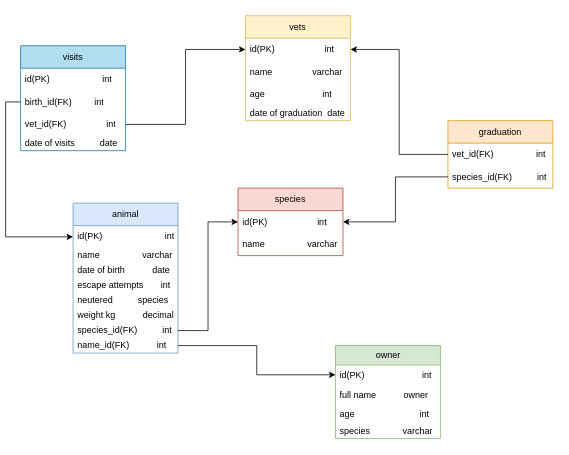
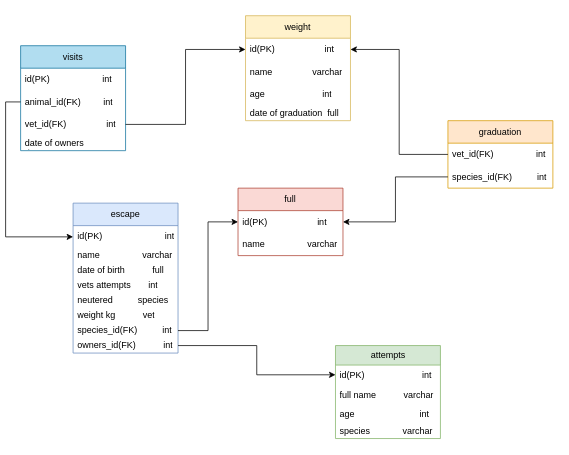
  <mxCell id="0" />
  <mxCell id="1" parent="0" />
- <mxCell id="2" value="animal" style="swimlane;fontStyle=0;childLayout=stackLayout;horizontal=1;startSize=30;horizontalStack=0;resizeParent=1;resizeParentMax=0;resizeLast=0;collapsible=1;marginBottom=0;whiteSpace=wrap;html=1;fillColor=#dae8fc;strokeColor=#6c8ebf;" vertex="1" parent="1"><mxGeometry x="90" y="270" width="140" height="200" as="geometry"><mxRectangle x="340" y="340" width="90" height="30" as="alternateBounds" /></mxGeometry></mxCell>
+ <mxCell id="2" value="escape" style="swimlane;fontStyle=0;childLayout=stackLayout;horizontal=1;startSize=30;horizontalStack=0;resizeParent=1;resizeParentMax=0;resizeLast=0;collapsible=1;marginBottom=0;whiteSpace=wrap;html=1;fillColor=#dae8fc;strokeColor=#6c8ebf;" vertex="1" parent="1"><mxGeometry x="90" y="270" width="140" height="200" as="geometry"><mxRectangle x="340" y="340" width="90" height="30" as="alternateBounds" /></mxGeometry></mxCell>
  <mxCell id="3" value="id(PK)&amp;nbsp; &amp;nbsp; &amp;nbsp; &amp;nbsp; &amp;nbsp; &amp;nbsp; &amp;nbsp; &amp;nbsp; &amp;nbsp; &amp;nbsp; &amp;nbsp; &amp;nbsp; &amp;nbsp;int" style="text;strokeColor=none;fillColor=none;align=left;verticalAlign=middle;spacingLeft=4;spacingRight=4;overflow=hidden;points=[[0,0.5],[1,0.5]];portConstraint=eastwest;rotatable=0;whiteSpace=wrap;html=1;" vertex="1" parent="2"><mxGeometry y="30" width="140" height="30" as="geometry" /></mxCell>
  <mxCell id="4" value="name&amp;nbsp; &amp;nbsp; &amp;nbsp; &amp;nbsp; &amp;nbsp; &amp;nbsp; &amp;nbsp; &amp;nbsp; &amp;nbsp;varchar" style="text;strokeColor=none;fillColor=none;align=left;verticalAlign=middle;spacingLeft=4;spacingRight=4;overflow=hidden;points=[[0,0.5],[1,0.5]];portConstraint=eastwest;rotatable=0;whiteSpace=wrap;html=1;" vertex="1" parent="2"><mxGeometry y="60" width="140" height="20" as="geometry" /></mxCell>
- <mxCell id="5" value="date of birth&amp;nbsp; &amp;nbsp; &amp;nbsp; &amp;nbsp; &amp;nbsp; &amp;nbsp;date&amp;nbsp;" style="text;strokeColor=none;fillColor=none;align=left;verticalAlign=middle;spacingLeft=4;spacingRight=4;overflow=hidden;points=[[0,0.5],[1,0.5]];portConstraint=eastwest;rotatable=0;whiteSpace=wrap;html=1;" vertex="1" parent="2"><mxGeometry y="80" width="140" height="20" as="geometry" /></mxCell>
- <mxCell id="6" value="escape attempts&amp;nbsp; &amp;nbsp; &amp;nbsp; &amp;nbsp;int" style="text;strokeColor=none;fillColor=none;align=left;verticalAlign=middle;spacingLeft=4;spacingRight=4;overflow=hidden;points=[[0,0.5],[1,0.5]];portConstraint=eastwest;rotatable=0;whiteSpace=wrap;html=1;" vertex="1" parent="2"><mxGeometry y="100" width="140" height="20" as="geometry" /></mxCell>
+ <mxCell id="5" value="date of birth&amp;nbsp; &amp;nbsp; &amp;nbsp; &amp;nbsp; &amp;nbsp; &amp;nbsp;full&amp;nbsp;" style="text;strokeColor=none;fillColor=none;align=left;verticalAlign=middle;spacingLeft=4;spacingRight=4;overflow=hidden;points=[[0,0.5],[1,0.5]];portConstraint=eastwest;rotatable=0;whiteSpace=wrap;html=1;" vertex="1" parent="2"><mxGeometry y="80" width="140" height="20" as="geometry" /></mxCell>
+ <mxCell id="6" value="vets attempts&amp;nbsp; &amp;nbsp; &amp;nbsp; &amp;nbsp;int" style="text;strokeColor=none;fillColor=none;align=left;verticalAlign=middle;spacingLeft=4;spacingRight=4;overflow=hidden;points=[[0,0.5],[1,0.5]];portConstraint=eastwest;rotatable=0;whiteSpace=wrap;html=1;" vertex="1" parent="2"><mxGeometry y="100" width="140" height="20" as="geometry" /></mxCell>
  <mxCell id="7" value="neutered&amp;nbsp; &amp;nbsp; &amp;nbsp; &amp;nbsp; &amp;nbsp; species" style="text;strokeColor=none;fillColor=none;align=left;verticalAlign=middle;spacingLeft=4;spacingRight=4;overflow=hidden;points=[[0,0.5],[1,0.5]];portConstraint=eastwest;rotatable=0;whiteSpace=wrap;html=1;" vertex="1" parent="2"><mxGeometry y="120" width="140" height="20" as="geometry" /></mxCell>
- <mxCell id="8" value="weight kg&amp;nbsp; &amp;nbsp; &amp;nbsp; &amp;nbsp; &amp;nbsp; &amp;nbsp;decimal" style="text;strokeColor=none;fillColor=none;align=left;verticalAlign=middle;spacingLeft=4;spacingRight=4;overflow=hidden;points=[[0,0.5],[1,0.5]];portConstraint=eastwest;rotatable=0;whiteSpace=wrap;html=1;" vertex="1" parent="2"><mxGeometry y="140" width="140" height="20" as="geometry" /></mxCell>
+ <mxCell id="8" value="weight kg&amp;nbsp; &amp;nbsp; &amp;nbsp; &amp;nbsp; &amp;nbsp; &amp;nbsp;vet" style="text;strokeColor=none;fillColor=none;align=left;verticalAlign=middle;spacingLeft=4;spacingRight=4;overflow=hidden;points=[[0,0.5],[1,0.5]];portConstraint=eastwest;rotatable=0;whiteSpace=wrap;html=1;" vertex="1" parent="2"><mxGeometry y="140" width="140" height="20" as="geometry" /></mxCell>
  <mxCell id="9" value="species_id(FK)&amp;nbsp; &amp;nbsp; &amp;nbsp; &amp;nbsp; &amp;nbsp; int" style="text;strokeColor=none;fillColor=none;align=left;verticalAlign=middle;spacingLeft=4;spacingRight=4;overflow=hidden;points=[[0,0.5],[1,0.5]];portConstraint=eastwest;rotatable=0;whiteSpace=wrap;html=1;" vertex="1" parent="2"><mxGeometry y="160" width="140" height="20" as="geometry" /></mxCell>
- <mxCell id="10" value="name_id(FK)&amp;nbsp; &amp;nbsp; &amp;nbsp; &amp;nbsp; &amp;nbsp; &amp;nbsp;int" style="text;strokeColor=none;fillColor=none;align=left;verticalAlign=middle;spacingLeft=4;spacingRight=4;overflow=hidden;points=[[0,0.5],[1,0.5]];portConstraint=eastwest;rotatable=0;whiteSpace=wrap;html=1;" vertex="1" parent="2"><mxGeometry y="180" width="140" height="20" as="geometry" /></mxCell>
- <mxCell id="11" value="owner" style="swimlane;fontStyle=0;childLayout=stackLayout;horizontal=1;startSize=26;fillColor=#d5e8d4;horizontalStack=0;resizeParent=1;resizeParentMax=0;resizeLast=0;collapsible=1;marginBottom=0;html=1;strokeColor=#82b366;" vertex="1" parent="1"><mxGeometry x="440" y="460" width="140" height="124" as="geometry" /></mxCell>
+ <mxCell id="10" value="owners_id(FK)&amp;nbsp; &amp;nbsp; &amp;nbsp; &amp;nbsp; &amp;nbsp; &amp;nbsp;int" style="text;strokeColor=none;fillColor=none;align=left;verticalAlign=middle;spacingLeft=4;spacingRight=4;overflow=hidden;points=[[0,0.5],[1,0.5]];portConstraint=eastwest;rotatable=0;whiteSpace=wrap;html=1;" vertex="1" parent="2"><mxGeometry y="180" width="140" height="20" as="geometry" /></mxCell>
+ <mxCell id="11" value="attempts" style="swimlane;fontStyle=0;childLayout=stackLayout;horizontal=1;startSize=26;fillColor=#d5e8d4;horizontalStack=0;resizeParent=1;resizeParentMax=0;resizeLast=0;collapsible=1;marginBottom=0;html=1;strokeColor=#82b366;" vertex="1" parent="1"><mxGeometry x="440" y="460" width="140" height="124" as="geometry" /></mxCell>
  <mxCell id="12" value="id(PK)&amp;nbsp; &amp;nbsp; &amp;nbsp; &amp;nbsp; &amp;nbsp; &amp;nbsp; &amp;nbsp; &amp;nbsp; &amp;nbsp; &amp;nbsp; &amp;nbsp; &amp;nbsp;int" style="text;strokeColor=none;fillColor=none;align=left;verticalAlign=top;spacingLeft=4;spacingRight=4;overflow=hidden;rotatable=0;points=[[0,0.5],[1,0.5]];portConstraint=eastwest;whiteSpace=wrap;html=1;" vertex="1" parent="11"><mxGeometry y="26" width="140" height="26" as="geometry" /></mxCell>
- <mxCell id="13" value="full name&amp;nbsp; &amp;nbsp; &amp;nbsp; &amp;nbsp; &amp;nbsp; &amp;nbsp;owner" style="text;strokeColor=none;fillColor=none;align=left;verticalAlign=top;spacingLeft=4;spacingRight=4;overflow=hidden;rotatable=0;points=[[0,0.5],[1,0.5]];portConstraint=eastwest;whiteSpace=wrap;html=1;" vertex="1" parent="11"><mxGeometry y="52" width="140" height="26" as="geometry" /></mxCell>
+ <mxCell id="13" value="full name&amp;nbsp; &amp;nbsp; &amp;nbsp; &amp;nbsp; &amp;nbsp; &amp;nbsp;varchar" style="text;strokeColor=none;fillColor=none;align=left;verticalAlign=top;spacingLeft=4;spacingRight=4;overflow=hidden;rotatable=0;points=[[0,0.5],[1,0.5]];portConstraint=eastwest;whiteSpace=wrap;html=1;" vertex="1" parent="11"><mxGeometry y="52" width="140" height="26" as="geometry" /></mxCell>
  <mxCell id="14" value="age&amp;nbsp; &amp;nbsp; &amp;nbsp; &amp;nbsp; &amp;nbsp; &amp;nbsp; &amp;nbsp; &amp;nbsp; &amp;nbsp; &amp;nbsp; &amp;nbsp; &amp;nbsp; &amp;nbsp; int&amp;nbsp;" style="text;strokeColor=none;fillColor=none;align=left;verticalAlign=top;spacingLeft=4;spacingRight=4;overflow=hidden;rotatable=0;points=[[0,0.5],[1,0.5]];portConstraint=eastwest;whiteSpace=wrap;html=1;" vertex="1" parent="11"><mxGeometry y="78" width="140" height="26" as="geometry" /></mxCell>
  <mxCell id="15" value="species&amp;nbsp; &amp;nbsp; &amp;nbsp; &amp;nbsp; &amp;nbsp; &amp;nbsp; &amp;nbsp;varchar" style="text;strokeColor=none;fillColor=none;align=left;verticalAlign=middle;spacingLeft=4;spacingRight=4;overflow=hidden;points=[[0,0.5],[1,0.5]];portConstraint=eastwest;rotatable=0;whiteSpace=wrap;html=1;" vertex="1" parent="11"><mxGeometry y="104" width="140" height="20" as="geometry" /></mxCell>
  <mxCell id="16" value="graduation" style="swimlane;fontStyle=0;childLayout=stackLayout;horizontal=1;startSize=30;horizontalStack=0;resizeParent=1;resizeParentMax=0;resizeLast=0;collapsible=1;marginBottom=0;whiteSpace=wrap;html=1;fillColor=#ffe6cc;strokeColor=#d79b00;" vertex="1" parent="1"><mxGeometry x="590" y="160" width="140" height="90" as="geometry" /></mxCell>
  <mxCell id="17" value="vet_id(FK)&amp;nbsp; &amp;nbsp; &amp;nbsp; &amp;nbsp; &amp;nbsp; &amp;nbsp; &amp;nbsp; &amp;nbsp; &amp;nbsp;int" style="text;strokeColor=none;fillColor=none;align=left;verticalAlign=middle;spacingLeft=4;spacingRight=4;overflow=hidden;points=[[0,0.5],[1,0.5]];portConstraint=eastwest;rotatable=0;whiteSpace=wrap;html=1;" vertex="1" parent="16"><mxGeometry y="30" width="140" height="30" as="geometry" /></mxCell>
  <mxCell id="18" value="species_id(FK)&amp;nbsp; &amp;nbsp; &amp;nbsp; &amp;nbsp; &amp;nbsp; int" style="text;strokeColor=none;fillColor=none;align=left;verticalAlign=middle;spacingLeft=4;spacingRight=4;overflow=hidden;points=[[0,0.5],[1,0.5]];portConstraint=eastwest;rotatable=0;whiteSpace=wrap;html=1;" vertex="1" parent="16"><mxGeometry y="60" width="140" height="30" as="geometry" /></mxCell>
- <mxCell id="19" value="species" style="swimlane;fontStyle=0;childLayout=stackLayout;horizontal=1;startSize=30;horizontalStack=0;resizeParent=1;resizeParentMax=0;resizeLast=0;collapsible=1;marginBottom=0;whiteSpace=wrap;html=1;fillColor=#fad9d5;strokeColor=#ae4132;" vertex="1" parent="1"><mxGeometry x="310" y="250" width="140" height="90" as="geometry" /></mxCell>
+ <mxCell id="19" value="full" style="swimlane;fontStyle=0;childLayout=stackLayout;horizontal=1;startSize=30;horizontalStack=0;resizeParent=1;resizeParentMax=0;resizeLast=0;collapsible=1;marginBottom=0;whiteSpace=wrap;html=1;fillColor=#fad9d5;strokeColor=#ae4132;" vertex="1" parent="1"><mxGeometry x="310" y="250" width="140" height="90" as="geometry" /></mxCell>
  <mxCell id="20" value="id(PK)&amp;nbsp; &amp;nbsp; &amp;nbsp; &amp;nbsp; &amp;nbsp; &amp;nbsp; &amp;nbsp; &amp;nbsp; &amp;nbsp; &amp;nbsp; int" style="text;strokeColor=none;fillColor=none;align=left;verticalAlign=middle;spacingLeft=4;spacingRight=4;overflow=hidden;points=[[0,0.5],[1,0.5]];portConstraint=eastwest;rotatable=0;whiteSpace=wrap;html=1;" vertex="1" parent="19"><mxGeometry y="30" width="140" height="30" as="geometry" /></mxCell>
  <mxCell id="21" value="name&amp;nbsp; &amp;nbsp; &amp;nbsp; &amp;nbsp; &amp;nbsp; &amp;nbsp; &amp;nbsp; &amp;nbsp; &amp;nbsp;varchar" style="text;strokeColor=none;fillColor=none;align=left;verticalAlign=middle;spacingLeft=4;spacingRight=4;overflow=hidden;points=[[0,0.5],[1,0.5]];portConstraint=eastwest;rotatable=0;whiteSpace=wrap;html=1;" vertex="1" parent="19"><mxGeometry y="60" width="140" height="30" as="geometry" /></mxCell>
- <mxCell id="22" value="vets" style="swimlane;fontStyle=0;childLayout=stackLayout;horizontal=1;startSize=30;horizontalStack=0;resizeParent=1;resizeParentMax=0;resizeLast=0;collapsible=1;marginBottom=0;whiteSpace=wrap;html=1;fillColor=#fff2cc;strokeColor=#d6b656;" vertex="1" parent="1"><mxGeometry x="320" y="20" width="140" height="140" as="geometry" /></mxCell>
+ <mxCell id="22" value="weight" style="swimlane;fontStyle=0;childLayout=stackLayout;horizontal=1;startSize=30;horizontalStack=0;resizeParent=1;resizeParentMax=0;resizeLast=0;collapsible=1;marginBottom=0;whiteSpace=wrap;html=1;fillColor=#fff2cc;strokeColor=#d6b656;" vertex="1" parent="1"><mxGeometry x="320" y="20" width="140" height="140" as="geometry" /></mxCell>
  <mxCell id="23" value="id(PK)&amp;nbsp; &amp;nbsp; &amp;nbsp; &amp;nbsp; &amp;nbsp; &amp;nbsp; &amp;nbsp; &amp;nbsp; &amp;nbsp; &amp;nbsp; int" style="text;strokeColor=none;fillColor=none;align=left;verticalAlign=middle;spacingLeft=4;spacingRight=4;overflow=hidden;points=[[0,0.5],[1,0.5]];portConstraint=eastwest;rotatable=0;whiteSpace=wrap;html=1;" vertex="1" parent="22"><mxGeometry y="30" width="140" height="30" as="geometry" /></mxCell>
  <mxCell id="24" value="name&amp;nbsp; &amp;nbsp; &amp;nbsp; &amp;nbsp; &amp;nbsp; &amp;nbsp; &amp;nbsp; &amp;nbsp; varchar" style="text;strokeColor=none;fillColor=none;align=left;verticalAlign=middle;spacingLeft=4;spacingRight=4;overflow=hidden;points=[[0,0.5],[1,0.5]];portConstraint=eastwest;rotatable=0;whiteSpace=wrap;html=1;" vertex="1" parent="22"><mxGeometry y="60" width="140" height="30" as="geometry" /></mxCell>
  <mxCell id="25" value="age&amp;nbsp; &amp;nbsp; &amp;nbsp; &amp;nbsp; &amp;nbsp; &amp;nbsp; &amp;nbsp; &amp;nbsp; &amp;nbsp; &amp;nbsp; &amp;nbsp; &amp;nbsp;int" style="text;strokeColor=none;fillColor=none;align=left;verticalAlign=middle;spacingLeft=4;spacingRight=4;overflow=hidden;points=[[0,0.5],[1,0.5]];portConstraint=eastwest;rotatable=0;whiteSpace=wrap;html=1;" vertex="1" parent="22"><mxGeometry y="90" width="140" height="30" as="geometry" /></mxCell>
- <mxCell id="26" value="date of graduation&amp;nbsp; date" style="text;strokeColor=none;fillColor=none;align=left;verticalAlign=middle;spacingLeft=4;spacingRight=4;overflow=hidden;points=[[0,0.5],[1,0.5]];portConstraint=eastwest;rotatable=0;whiteSpace=wrap;html=1;" vertex="1" parent="22"><mxGeometry y="120" width="140" height="20" as="geometry" /></mxCell>
+ <mxCell id="26" value="date of graduation&amp;nbsp; full" style="text;strokeColor=none;fillColor=none;align=left;verticalAlign=middle;spacingLeft=4;spacingRight=4;overflow=hidden;points=[[0,0.5],[1,0.5]];portConstraint=eastwest;rotatable=0;whiteSpace=wrap;html=1;" vertex="1" parent="22"><mxGeometry y="120" width="140" height="20" as="geometry" /></mxCell>
  <mxCell id="27" value="visits" style="swimlane;fontStyle=0;childLayout=stackLayout;horizontal=1;startSize=30;horizontalStack=0;resizeParent=1;resizeParentMax=0;resizeLast=0;collapsible=1;marginBottom=0;whiteSpace=wrap;html=1;fillColor=#b1ddf0;strokeColor=#10739e;" vertex="1" parent="1"><mxGeometry x="20" y="60" width="140" height="140" as="geometry" /></mxCell>
  <mxCell id="28" value="id(PK)&amp;nbsp; &amp;nbsp; &amp;nbsp; &amp;nbsp; &amp;nbsp; &amp;nbsp; &amp;nbsp; &amp;nbsp; &amp;nbsp; &amp;nbsp; &amp;nbsp;int" style="text;strokeColor=none;fillColor=none;align=left;verticalAlign=middle;spacingLeft=4;spacingRight=4;overflow=hidden;points=[[0,0.5],[1,0.5]];portConstraint=eastwest;rotatable=0;whiteSpace=wrap;html=1;" vertex="1" parent="27"><mxGeometry y="30" width="140" height="30" as="geometry" /></mxCell>
- <mxCell id="29" value="birth_id(FK)&amp;nbsp; &amp;nbsp; &amp;nbsp; &amp;nbsp; &amp;nbsp;int" style="text;strokeColor=none;fillColor=none;align=left;verticalAlign=middle;spacingLeft=4;spacingRight=4;overflow=hidden;points=[[0,0.5],[1,0.5]];portConstraint=eastwest;rotatable=0;whiteSpace=wrap;html=1;" vertex="1" parent="27"><mxGeometry y="60" width="140" height="30" as="geometry" /></mxCell>
+ <mxCell id="29" value="animal_id(FK)&amp;nbsp; &amp;nbsp; &amp;nbsp; &amp;nbsp; &amp;nbsp;int" style="text;strokeColor=none;fillColor=none;align=left;verticalAlign=middle;spacingLeft=4;spacingRight=4;overflow=hidden;points=[[0,0.5],[1,0.5]];portConstraint=eastwest;rotatable=0;whiteSpace=wrap;html=1;" vertex="1" parent="27"><mxGeometry y="60" width="140" height="30" as="geometry" /></mxCell>
  <mxCell id="30" value="vet_id(FK)&amp;nbsp; &amp;nbsp; &amp;nbsp; &amp;nbsp; &amp;nbsp; &amp;nbsp; &amp;nbsp; &amp;nbsp; int" style="text;strokeColor=none;fillColor=none;align=left;verticalAlign=middle;spacingLeft=4;spacingRight=4;overflow=hidden;points=[[0,0.5],[1,0.5]];portConstraint=eastwest;rotatable=0;whiteSpace=wrap;html=1;" vertex="1" parent="27"><mxGeometry y="90" width="140" height="30" as="geometry" /></mxCell>
- <mxCell id="31" value="date of visits&amp;nbsp; &amp;nbsp; &amp;nbsp; &amp;nbsp; &amp;nbsp; date" style="text;strokeColor=none;fillColor=none;align=left;verticalAlign=middle;spacingLeft=4;spacingRight=4;overflow=hidden;points=[[0,0.5],[1,0.5]];portConstraint=eastwest;rotatable=0;whiteSpace=wrap;html=1;" vertex="1" parent="27"><mxGeometry y="120" width="140" height="20" as="geometry" /></mxCell>
+ <mxCell id="31" value="date of owners&amp;nbsp; &amp;nbsp; &amp;nbsp; &amp;nbsp; &amp;nbsp; date" style="text;strokeColor=none;fillColor=none;align=left;verticalAlign=middle;spacingLeft=4;spacingRight=4;overflow=hidden;points=[[0,0.5],[1,0.5]];portConstraint=eastwest;rotatable=0;whiteSpace=wrap;html=1;" vertex="1" parent="27"><mxGeometry y="120" width="140" height="20" as="geometry" /></mxCell>
  <mxCell id="32" style="edgeStyle=orthogonalEdgeStyle;rounded=0;orthogonalLoop=1;jettySize=auto;html=1;entryX=0;entryY=0.5;entryDx=0;entryDy=0;" edge="1" parent="1" source="10" target="12"><mxGeometry relative="1" as="geometry" /></mxCell>
  <mxCell id="33" style="edgeStyle=orthogonalEdgeStyle;rounded=0;orthogonalLoop=1;jettySize=auto;html=1;entryX=0;entryY=0.5;entryDx=0;entryDy=0;" edge="1" parent="1" source="9" target="20"><mxGeometry relative="1" as="geometry" /></mxCell>
  <mxCell id="34" style="edgeStyle=orthogonalEdgeStyle;rounded=0;orthogonalLoop=1;jettySize=auto;html=1;exitX=0;exitY=0.5;exitDx=0;exitDy=0;entryX=0;entryY=0.5;entryDx=0;entryDy=0;" edge="1" parent="1" source="29" target="3"><mxGeometry relative="1" as="geometry" /></mxCell>
  <mxCell id="35" style="edgeStyle=orthogonalEdgeStyle;rounded=0;orthogonalLoop=1;jettySize=auto;html=1;exitX=1;exitY=0.5;exitDx=0;exitDy=0;entryX=0;entryY=0.5;entryDx=0;entryDy=0;" edge="1" parent="1" source="30" target="23"><mxGeometry relative="1" as="geometry" /></mxCell>
  <mxCell id="36" style="edgeStyle=orthogonalEdgeStyle;rounded=0;orthogonalLoop=1;jettySize=auto;html=1;exitX=0;exitY=0.5;exitDx=0;exitDy=0;entryX=1;entryY=0.5;entryDx=0;entryDy=0;" edge="1" parent="1" source="18" target="20"><mxGeometry relative="1" as="geometry" /></mxCell>
  <mxCell id="37" style="edgeStyle=orthogonalEdgeStyle;rounded=0;orthogonalLoop=1;jettySize=auto;html=1;exitX=0;exitY=0.5;exitDx=0;exitDy=0;entryX=1;entryY=0.5;entryDx=0;entryDy=0;" edge="1" parent="1" source="17" target="23"><mxGeometry relative="1" as="geometry" /></mxCell>
